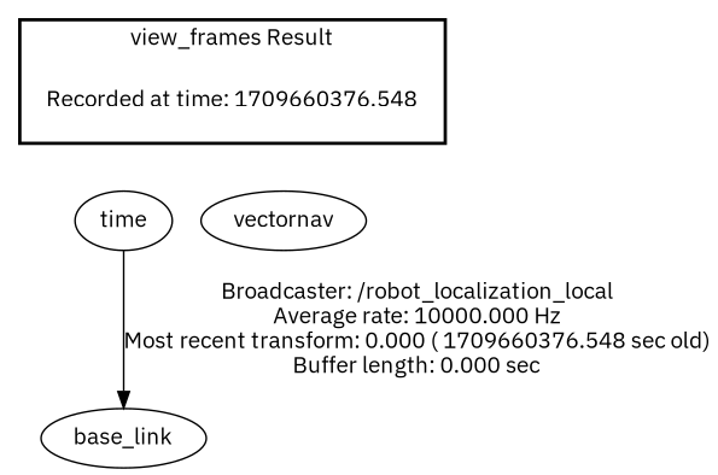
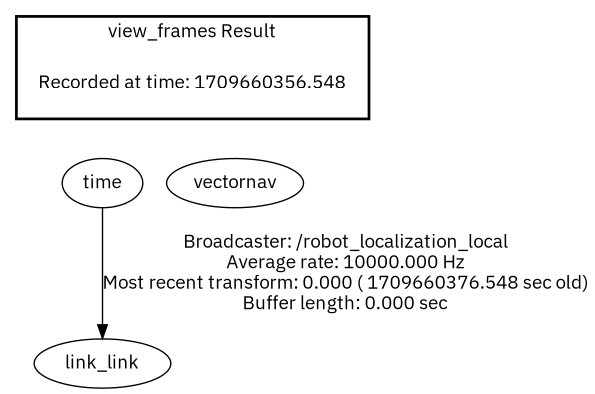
  digraph {
    fontname="IBM Plex Sans"
    node [fontname="IBM Plex Sans"]
    edge [fontname="IBM Plex Sans" style=invis]
-   "Recorded at time: 1709660376.548" [shape=plaintext]
+   "Recorded at time: 1709660376.548" [shape=plaintext label="Recorded at time: 1709660356.548"]
    n2 [label=time]
    vectornav
-   base_link
+   base_link [label=link_link]
    subgraph cluster_1 {
      color=black
      label="view_frames Result"
      style=bold
      "Recorded at time: 1709660376.548"
    }
    "Recorded at time: 1709660376.548" -> n2
    "Recorded at time: 1709660376.548" -> vectornav
    n2 -> base_link [label="Broadcaster: /robot_localization_local\nAverage rate: 10000.000 Hz\nMost recent transform: 0.000 ( 1709660376.548 sec old)\nBuffer length: 0.000 sec\n" style=""]
  }
